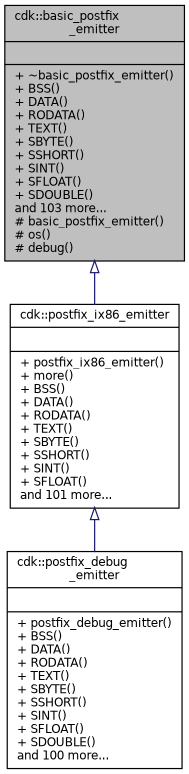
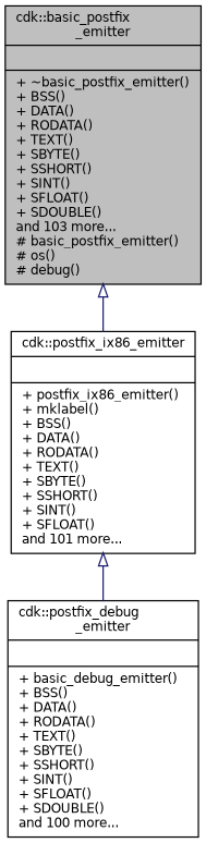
  digraph {
    node [color=black fillcolor=white fontname=Helvetica fontsize=10 shape=record style=filled]
    edge [arrowtail=onormal color=midnightblue dir=back fontname=Helvetica fontsize=10 labelfontname=Helvetica labelfontsize=10 style=solid]
    n1 [fillcolor=grey75 fontcolor=black height=0.2 label="{cdk::basic_postfix\l_emitter\n||+ ~basic_postfix_emitter()\l+ BSS()\l+ DATA()\l+ RODATA()\l+ TEXT()\l+ SBYTE()\l+ SSHORT()\l+ SINT()\l+ SFLOAT()\l+ SDOUBLE()\land 103 more...\l# basic_postfix_emitter()\l# os()\l# debug()\l}" width=0.4]
-   n2 [height=0.2 label="{cdk::postfix_ix86_emitter\n||+ postfix_ix86_emitter()\l+ more()\l+ BSS()\l+ DATA()\l+ RODATA()\l+ TEXT()\l+ SBYTE()\l+ SSHORT()\l+ SINT()\l+ SFLOAT()\land 101 more...\l}" width=0.4]
-   n3 [height=0.2 label="{cdk::postfix_debug\l_emitter\n||+ postfix_debug_emitter()\l+ BSS()\l+ DATA()\l+ RODATA()\l+ TEXT()\l+ SBYTE()\l+ SSHORT()\l+ SINT()\l+ SFLOAT()\l+ SDOUBLE()\land 100 more...\l}" width=0.4]
+   n2 [height=0.2 label="{cdk::postfix_ix86_emitter\n||+ postfix_ix86_emitter()\l+ mklabel()\l+ BSS()\l+ DATA()\l+ RODATA()\l+ TEXT()\l+ SBYTE()\l+ SSHORT()\l+ SINT()\l+ SFLOAT()\land 101 more...\l}" width=0.4]
+   n3 [height=0.2 label="{cdk::postfix_debug\l_emitter\n||+ basic_debug_emitter()\l+ BSS()\l+ DATA()\l+ RODATA()\l+ TEXT()\l+ SBYTE()\l+ SSHORT()\l+ SINT()\l+ SFLOAT()\l+ SDOUBLE()\land 100 more...\l}" width=0.4]
    n1 -> n2
    n2 -> n3
  }
